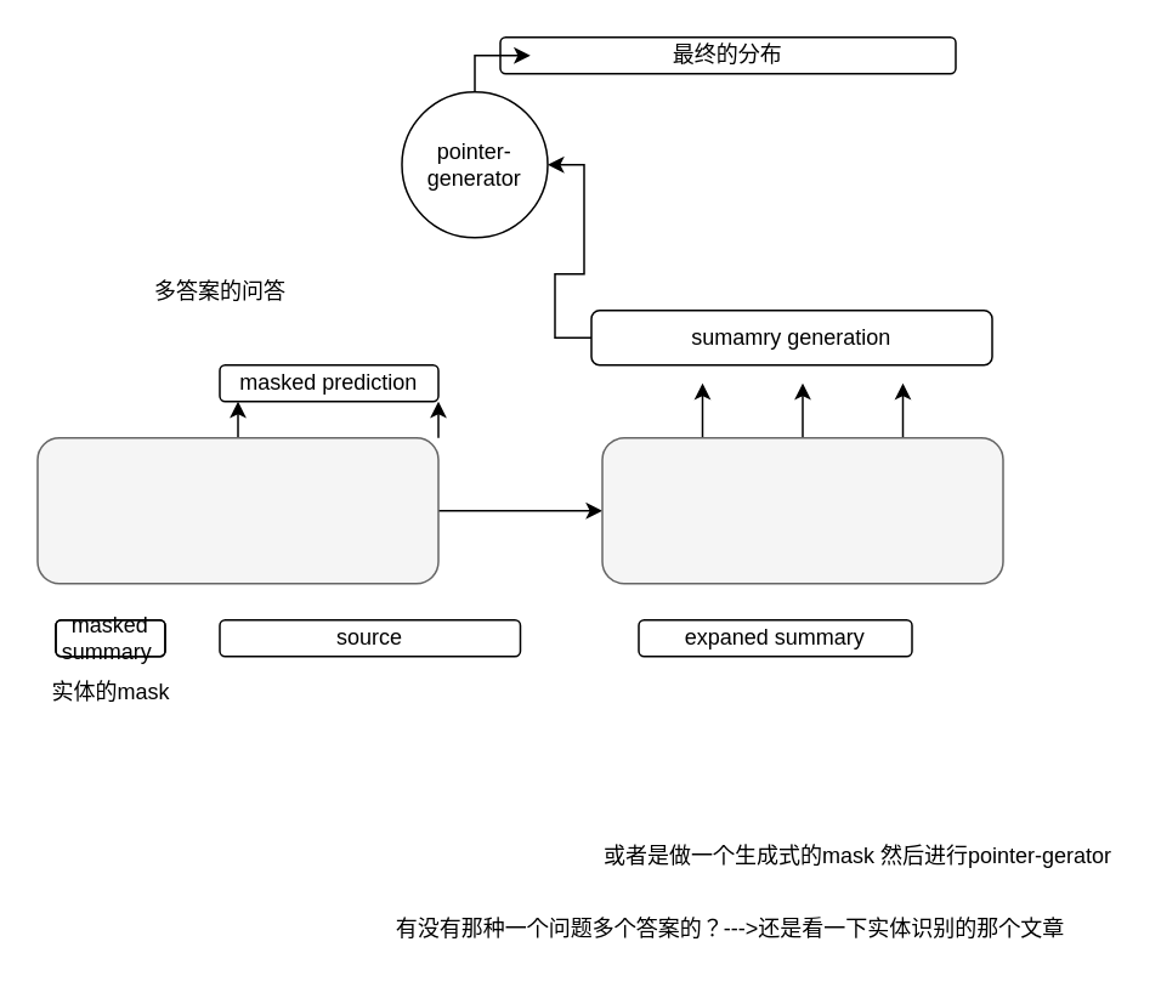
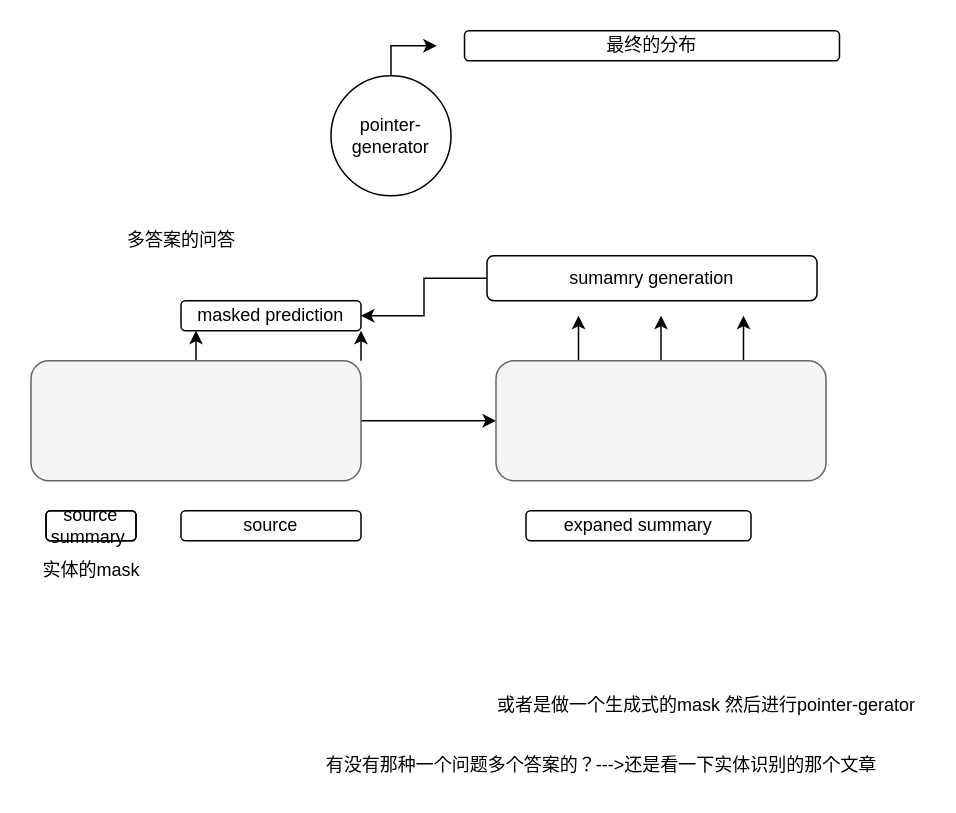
  <mxCell id="0" />
  <mxCell id="1" parent="0" />
  <mxCell id="2" style="edgeStyle=orthogonalEdgeStyle;rounded=0;orthogonalLoop=1;jettySize=auto;html=1;" edge="1" parent="1" source="5"><mxGeometry relative="1" as="geometry"><mxPoint x="130" y="220" as="targetPoint" /></mxGeometry></mxCell>
  <mxCell id="3" style="edgeStyle=orthogonalEdgeStyle;rounded=0;orthogonalLoop=1;jettySize=auto;html=1;exitX=1;exitY=0;exitDx=0;exitDy=0;" edge="1" parent="1" source="5"><mxGeometry relative="1" as="geometry"><mxPoint x="240" y="220" as="targetPoint" /></mxGeometry></mxCell>
  <mxCell id="4" style="edgeStyle=orthogonalEdgeStyle;rounded=0;orthogonalLoop=1;jettySize=auto;html=1;entryX=0;entryY=0.5;entryDx=0;entryDy=0;" edge="1" parent="1" source="5" target="9"><mxGeometry relative="1" as="geometry" /></mxCell>
  <mxCell id="5" value="" style="rounded=1;whiteSpace=wrap;html=1;fillColor=#f5f5f5;strokeColor=#666666;fontColor=#333333;" vertex="1" parent="1"><mxGeometry x="20" y="240" width="220" height="80" as="geometry" /></mxCell>
  <mxCell id="6" style="edgeStyle=orthogonalEdgeStyle;rounded=0;orthogonalLoop=1;jettySize=auto;html=1;exitX=0.25;exitY=0;exitDx=0;exitDy=0;" edge="1" parent="1" source="9"><mxGeometry relative="1" as="geometry"><mxPoint x="385" y="210" as="targetPoint" /></mxGeometry></mxCell>
  <mxCell id="7" style="edgeStyle=orthogonalEdgeStyle;rounded=0;orthogonalLoop=1;jettySize=auto;html=1;exitX=0.5;exitY=0;exitDx=0;exitDy=0;" edge="1" parent="1" source="9"><mxGeometry relative="1" as="geometry"><mxPoint x="440" y="210" as="targetPoint" /></mxGeometry></mxCell>
  <mxCell id="8" style="edgeStyle=orthogonalEdgeStyle;rounded=0;orthogonalLoop=1;jettySize=auto;html=1;exitX=0.75;exitY=0;exitDx=0;exitDy=0;" edge="1" parent="1" source="9"><mxGeometry relative="1" as="geometry"><mxPoint x="495" y="210" as="targetPoint" /></mxGeometry></mxCell>
  <mxCell id="9" value="" style="rounded=1;whiteSpace=wrap;html=1;fillColor=#f5f5f5;strokeColor=#666666;fontColor=#333333;" vertex="1" parent="1"><mxGeometry x="330" y="240" width="220" height="80" as="geometry" /></mxCell>
  <mxCell id="10" value="" style="rounded=1;whiteSpace=wrap;html=1;fillColor=none;" vertex="1" parent="1"><mxGeometry x="30" y="340" width="60" height="20" as="geometry" /></mxCell>
- <mxCell id="11" value="masked summary&amp;nbsp;" style="rounded=1;whiteSpace=wrap;html=1;fillColor=none;" vertex="1" parent="1"><mxGeometry x="30" y="340" width="60" height="20" as="geometry" /></mxCell>
- <mxCell id="12" value="source" style="rounded=1;whiteSpace=wrap;html=1;fillColor=none;" vertex="1" parent="1"><mxGeometry x="120" y="340" width="165" height="20" as="geometry" /></mxCell>
+ <mxCell id="11" value="source summary&amp;nbsp;" style="rounded=1;whiteSpace=wrap;html=1;fillColor=none;" vertex="1" parent="1"><mxGeometry x="30" y="340" width="60" height="20" as="geometry" /></mxCell>
+ <mxCell id="12" value="source" style="rounded=1;whiteSpace=wrap;html=1;fillColor=none;" vertex="1" parent="1"><mxGeometry x="120" y="340" width="120" height="20" as="geometry" /></mxCell>
  <mxCell id="13" value="expaned summary" style="rounded=1;whiteSpace=wrap;html=1;fillColor=none;" vertex="1" parent="1"><mxGeometry x="350" y="340" width="150" height="20" as="geometry" /></mxCell>
  <mxCell id="14" value="masked prediction" style="rounded=1;whiteSpace=wrap;html=1;fillColor=none;" vertex="1" parent="1"><mxGeometry x="120" y="200" width="120" height="20" as="geometry" /></mxCell>
- <mxCell id="15" style="edgeStyle=orthogonalEdgeStyle;rounded=0;orthogonalLoop=1;jettySize=auto;html=1;entryX=1;entryY=0.5;entryDx=0;entryDy=0;" edge="1" parent="1" source="16" target="18"><mxGeometry relative="1" as="geometry" /></mxCell>
+ <mxCell id="15" style="edgeStyle=orthogonalEdgeStyle;rounded=0;orthogonalLoop=1;jettySize=auto;html=1;" edge="1" parent="1" source="16" target="14"><mxGeometry relative="1" as="geometry" /></mxCell>
  <mxCell id="16" value="sumamry generation" style="rounded=1;whiteSpace=wrap;html=1;fillColor=none;" vertex="1" parent="1"><mxGeometry x="324" y="170" width="220" height="30" as="geometry" /></mxCell>
  <mxCell id="17" style="edgeStyle=orthogonalEdgeStyle;rounded=0;orthogonalLoop=1;jettySize=auto;html=1;" edge="1" parent="1" source="18"><mxGeometry relative="1" as="geometry"><mxPoint x="290" y="30" as="targetPoint" /></mxGeometry></mxCell>
  <mxCell id="18" value="pointer-generator" style="ellipse;whiteSpace=wrap;html=1;aspect=fixed;fillColor=none;" vertex="1" parent="1"><mxGeometry x="220" y="50" width="80" height="80" as="geometry" /></mxCell>
- <mxCell id="19" value="最终的分布" style="rounded=1;whiteSpace=wrap;html=1;fillColor=none;" vertex="1" parent="1"><mxGeometry x="274" y="20" width="250" height="20" as="geometry" /></mxCell>
+ <mxCell id="19" value="最终的分布" style="rounded=1;whiteSpace=wrap;html=1;fillColor=none;" vertex="1" parent="1"><mxGeometry x="309" y="20" width="250" height="20" as="geometry" /></mxCell>
  <mxCell id="20" value="实体的mask" style="text;html=1;align=center;verticalAlign=middle;resizable=0;points=[];autosize=1;" vertex="1" parent="1"><mxGeometry x="20" y="370" width="80" height="20" as="geometry" /></mxCell>
  <mxCell id="21" value="或者是做一个生成式的mask 然后进行pointer-gerator" style="text;html=1;align=center;verticalAlign=middle;resizable=0;points=[];autosize=1;" vertex="1" parent="1"><mxGeometry x="325" y="460" width="290" height="20" as="geometry" /></mxCell>
  <mxCell id="22" value="有没有那种一个问题多个答案的？---&amp;gt;还是看一下实体识别的那个文章" style="text;html=1;align=center;verticalAlign=middle;resizable=0;points=[];autosize=1;" vertex="1" parent="1"><mxGeometry x="210" y="500" width="380" height="20" as="geometry" /></mxCell>
  <mxCell id="23" value="多答案的问答" style="text;html=1;align=center;verticalAlign=middle;resizable=0;points=[];autosize=1;" vertex="1" parent="1"><mxGeometry x="75" y="150" width="90" height="20" as="geometry" /></mxCell>
